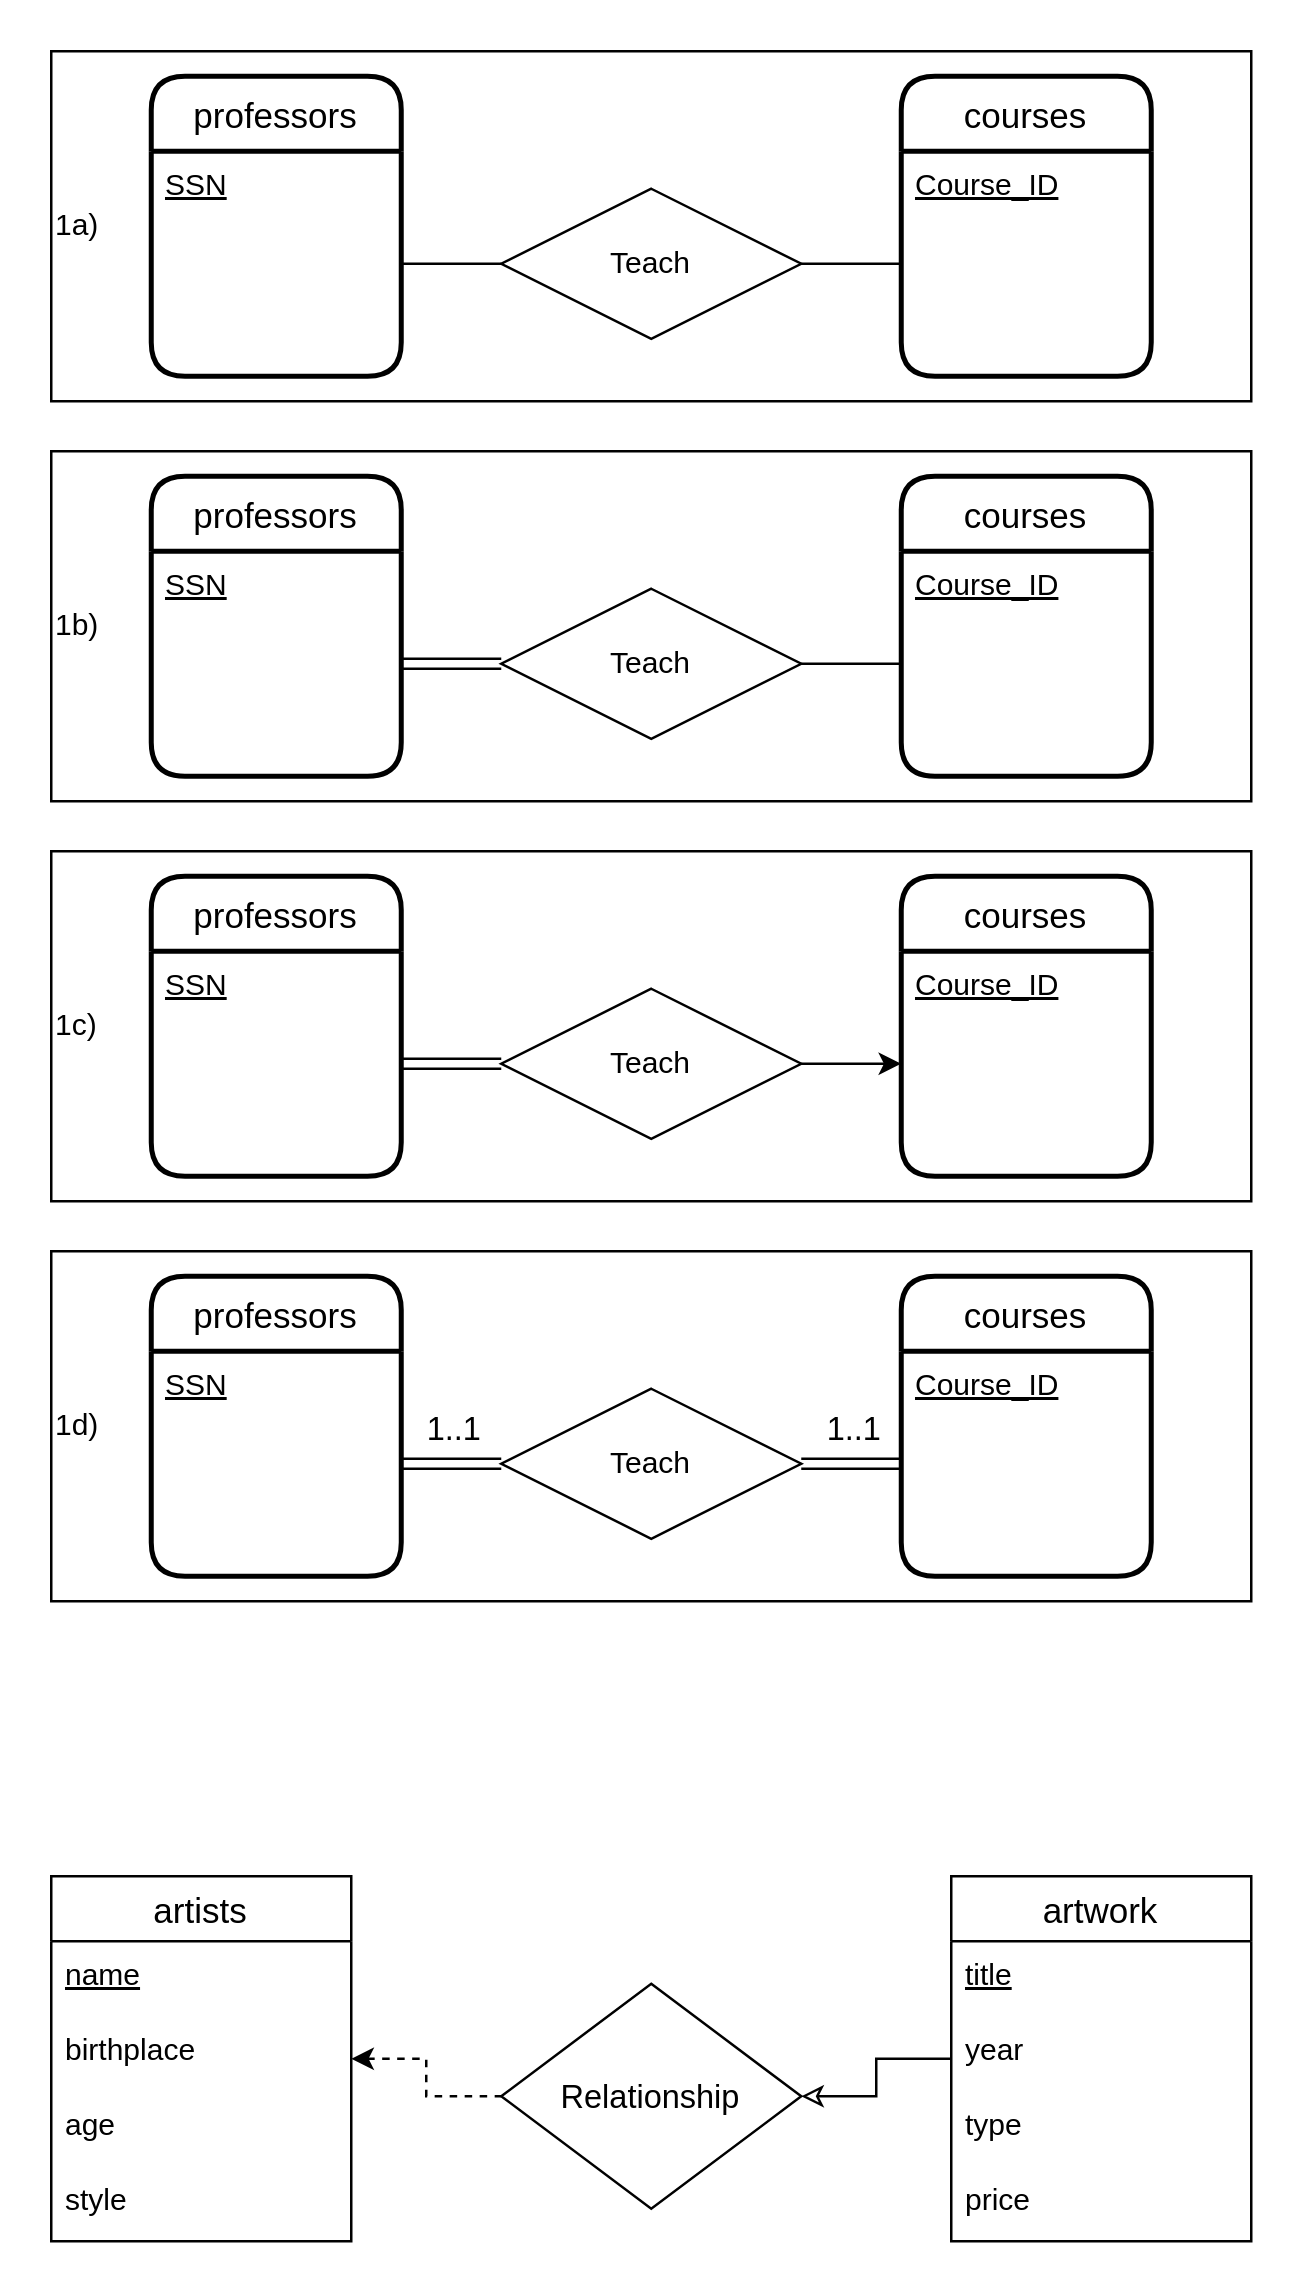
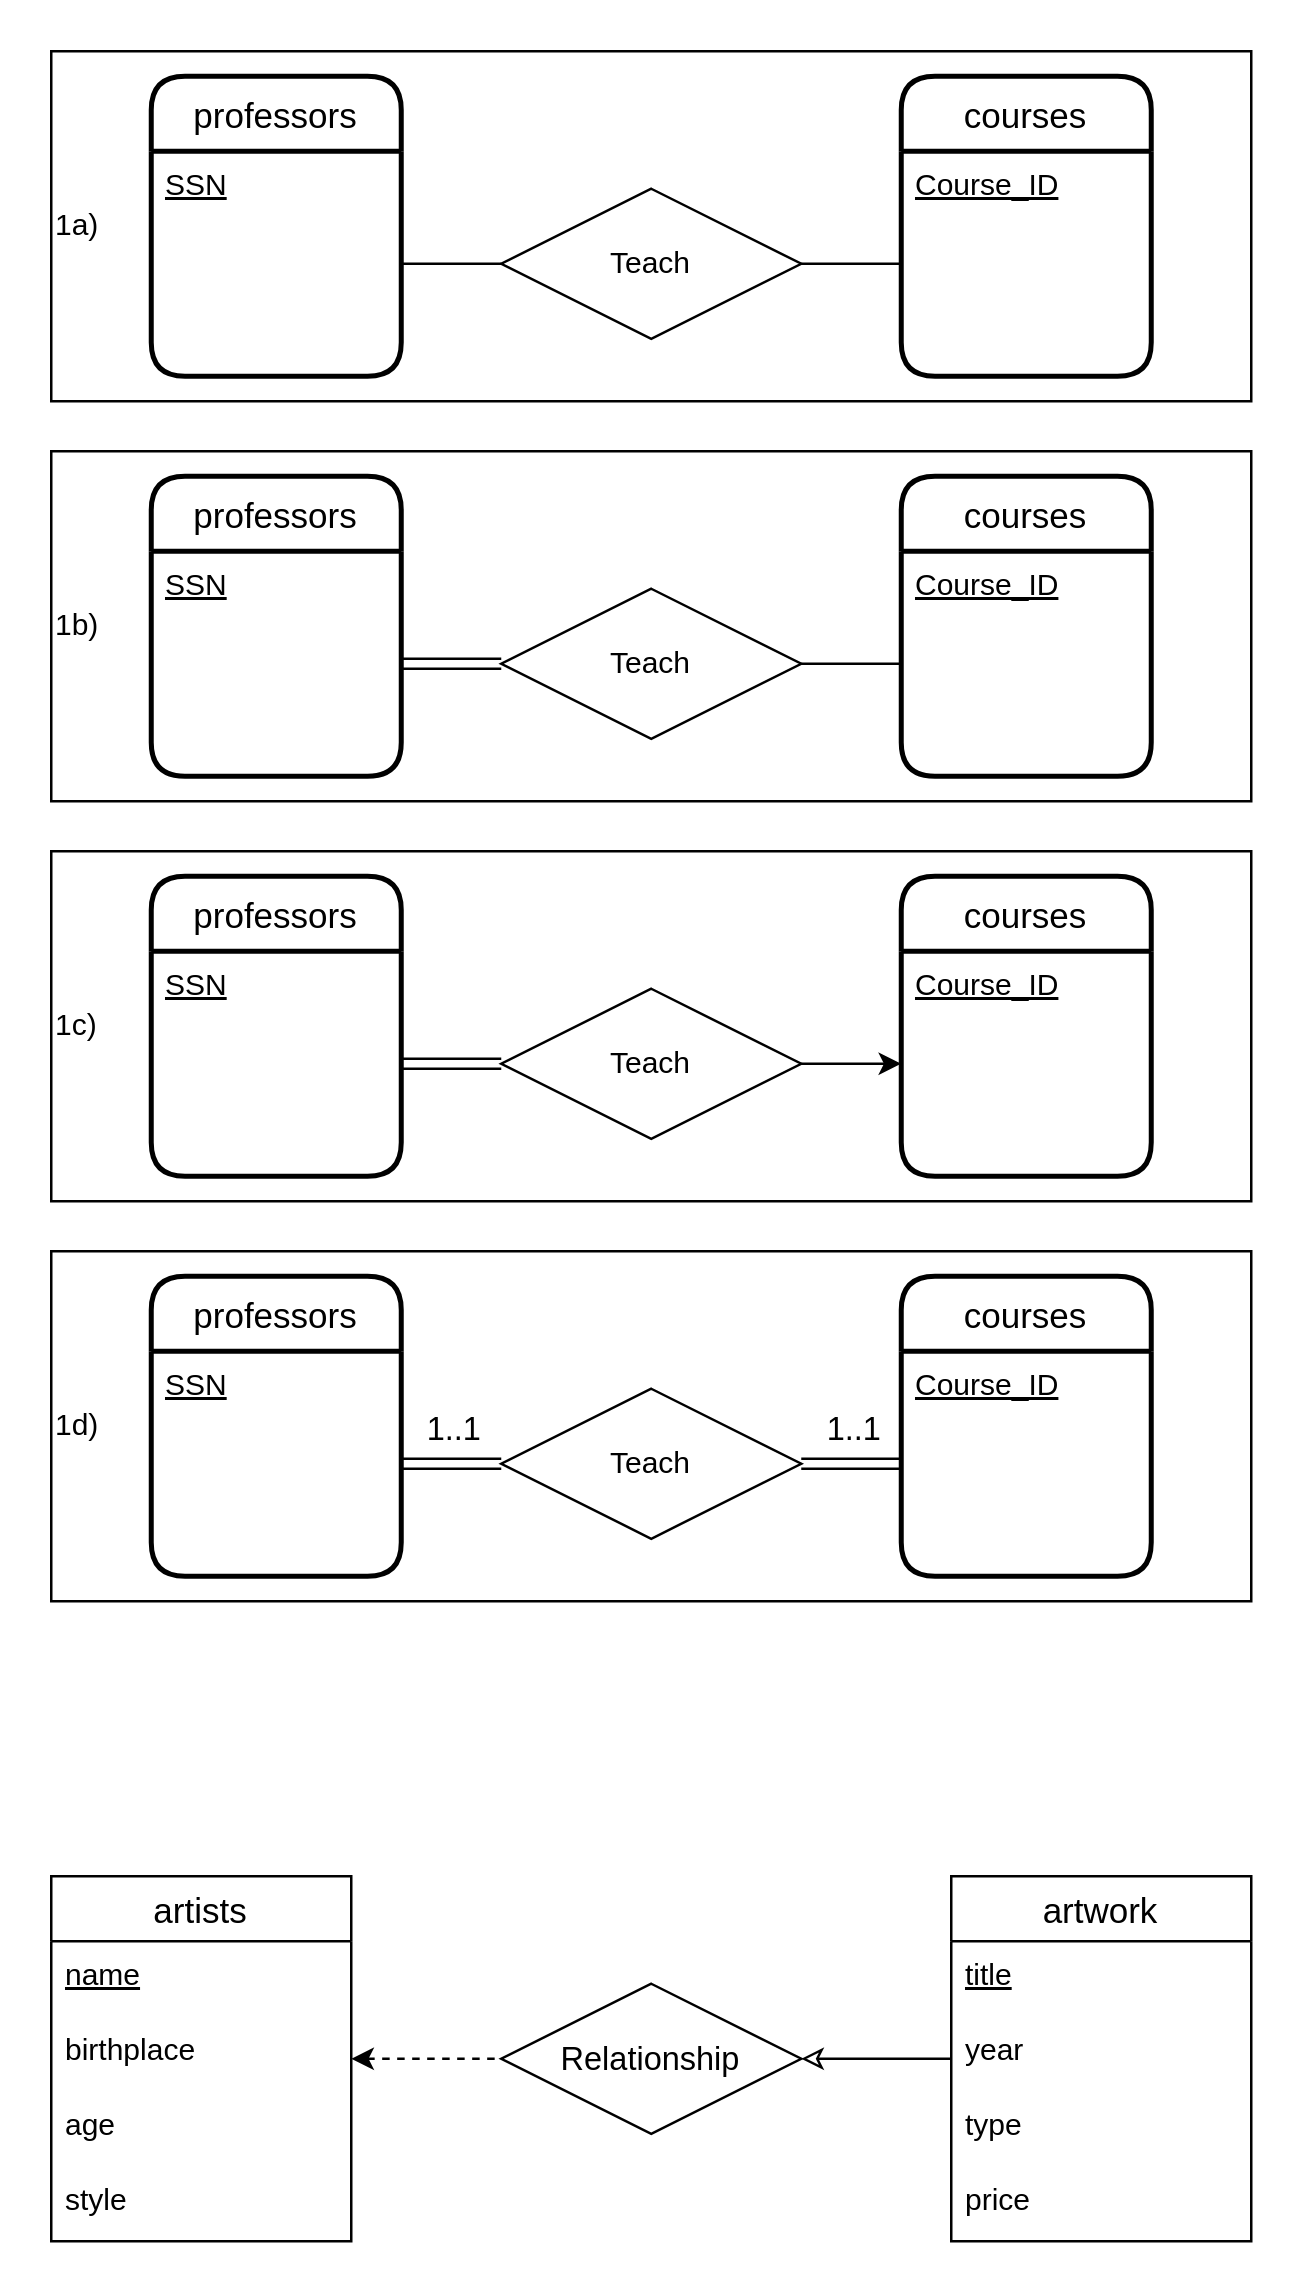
  <mxCell id="0" />
  <mxCell id="1" parent="0" />
  <mxCell id="2" value="&lt;div align=&quot;left&quot;&gt;1a)&lt;/div&gt;" style="rounded=0;whiteSpace=wrap;html=1;fillColor=none;align=left;" vertex="1" parent="1"><mxGeometry x="20" y="20" width="480" height="140" as="geometry" /></mxCell>
  <mxCell id="3" value="&lt;div align=&quot;left&quot;&gt;1b)&lt;/div&gt;" style="rounded=0;whiteSpace=wrap;html=1;fillColor=none;align=left;" vertex="1" parent="1"><mxGeometry x="20" y="180" width="480" height="140" as="geometry" /></mxCell>
  <mxCell id="4" value="professors" style="swimlane;childLayout=stackLayout;horizontal=1;startSize=30;horizontalStack=0;rounded=1;fontSize=14;fontStyle=0;strokeWidth=2;resizeParent=0;resizeLast=1;shadow=0;dashed=0;align=center;" vertex="1" parent="1"><mxGeometry x="60" y="30" width="100" height="120" as="geometry" /></mxCell>
  <mxCell id="5" value="SSN" style="align=left;strokeColor=none;fillColor=none;spacingLeft=4;fontSize=12;verticalAlign=top;resizable=0;rotatable=0;part=1;fontStyle=4" vertex="1" parent="4"><mxGeometry y="30" width="100" height="90" as="geometry" /></mxCell>
  <mxCell id="6" value="courses" style="swimlane;childLayout=stackLayout;horizontal=1;startSize=30;horizontalStack=0;rounded=1;fontSize=14;fontStyle=0;strokeWidth=2;resizeParent=0;resizeLast=1;shadow=0;dashed=0;align=center;" vertex="1" parent="1"><mxGeometry x="360" y="30" width="100" height="120" as="geometry" /></mxCell>
  <mxCell id="7" value="Course_ID" style="align=left;strokeColor=none;fillColor=none;spacingLeft=4;fontSize=12;verticalAlign=top;resizable=0;rotatable=0;part=1;fontStyle=4" vertex="1" parent="6"><mxGeometry y="30" width="100" height="90" as="geometry" /></mxCell>
  <mxCell id="8" value="Teach" style="shape=rhombus;perimeter=rhombusPerimeter;whiteSpace=wrap;html=1;align=center;" vertex="1" parent="1"><mxGeometry x="200" y="75" width="120" height="60" as="geometry" /></mxCell>
  <mxCell id="9" style="edgeStyle=orthogonalEdgeStyle;rounded=0;orthogonalLoop=1;jettySize=auto;html=1;endArrow=none;endFill=0;" edge="1" parent="1" source="5" target="8"><mxGeometry relative="1" as="geometry" /></mxCell>
  <mxCell id="10" style="edgeStyle=orthogonalEdgeStyle;rounded=0;orthogonalLoop=1;jettySize=auto;html=1;entryX=1;entryY=0.5;entryDx=0;entryDy=0;endArrow=none;endFill=0;" edge="1" parent="1" source="7" target="8"><mxGeometry relative="1" as="geometry" /></mxCell>
  <mxCell id="11" value="professors" style="swimlane;childLayout=stackLayout;horizontal=1;startSize=30;horizontalStack=0;rounded=1;fontSize=14;fontStyle=0;strokeWidth=2;resizeParent=0;resizeLast=1;shadow=0;dashed=0;align=center;" vertex="1" parent="1"><mxGeometry x="60" y="190" width="100" height="120" as="geometry" /></mxCell>
  <mxCell id="12" value="SSN" style="align=left;strokeColor=none;fillColor=none;spacingLeft=4;fontSize=12;verticalAlign=top;resizable=0;rotatable=0;part=1;fontStyle=4" vertex="1" parent="11"><mxGeometry y="30" width="100" height="90" as="geometry" /></mxCell>
  <mxCell id="13" value="courses" style="swimlane;childLayout=stackLayout;horizontal=1;startSize=30;horizontalStack=0;rounded=1;fontSize=14;fontStyle=0;strokeWidth=2;resizeParent=0;resizeLast=1;shadow=0;dashed=0;align=center;" vertex="1" parent="1"><mxGeometry x="360" y="190" width="100" height="120" as="geometry" /></mxCell>
  <mxCell id="14" value="Course_ID" style="align=left;strokeColor=none;fillColor=none;spacingLeft=4;fontSize=12;verticalAlign=top;resizable=0;rotatable=0;part=1;fontStyle=4" vertex="1" parent="13"><mxGeometry y="30" width="100" height="90" as="geometry" /></mxCell>
  <mxCell id="15" value="Teach" style="shape=rhombus;perimeter=rhombusPerimeter;whiteSpace=wrap;html=1;align=center;" vertex="1" parent="1"><mxGeometry x="200" y="235" width="120" height="60" as="geometry" /></mxCell>
  <mxCell id="16" style="edgeStyle=orthogonalEdgeStyle;rounded=0;orthogonalLoop=1;jettySize=auto;html=1;endArrow=none;endFill=0;shape=link;" edge="1" parent="1" source="12" target="15"><mxGeometry relative="1" as="geometry" /></mxCell>
  <mxCell id="17" style="edgeStyle=orthogonalEdgeStyle;rounded=0;orthogonalLoop=1;jettySize=auto;html=1;entryX=1;entryY=0.5;entryDx=0;entryDy=0;endArrow=none;endFill=0;" edge="1" parent="1" source="14" target="15"><mxGeometry relative="1" as="geometry" /></mxCell>
  <mxCell id="18" value="&lt;div align=&quot;left&quot;&gt;1c)&lt;/div&gt;" style="rounded=0;whiteSpace=wrap;html=1;fillColor=none;align=left;" vertex="1" parent="1"><mxGeometry x="20" y="340" width="480" height="140" as="geometry" /></mxCell>
  <mxCell id="19" value="professors" style="swimlane;childLayout=stackLayout;horizontal=1;startSize=30;horizontalStack=0;rounded=1;fontSize=14;fontStyle=0;strokeWidth=2;resizeParent=0;resizeLast=1;shadow=0;dashed=0;align=center;" vertex="1" parent="1"><mxGeometry x="60" y="350" width="100" height="120" as="geometry" /></mxCell>
  <mxCell id="20" value="SSN" style="align=left;strokeColor=none;fillColor=none;spacingLeft=4;fontSize=12;verticalAlign=top;resizable=0;rotatable=0;part=1;fontStyle=4" vertex="1" parent="19"><mxGeometry y="30" width="100" height="90" as="geometry" /></mxCell>
  <mxCell id="21" value="courses" style="swimlane;childLayout=stackLayout;horizontal=1;startSize=30;horizontalStack=0;rounded=1;fontSize=14;fontStyle=0;strokeWidth=2;resizeParent=0;resizeLast=1;shadow=0;dashed=0;align=center;" vertex="1" parent="1"><mxGeometry x="360" y="350" width="100" height="120" as="geometry" /></mxCell>
  <mxCell id="22" value="Course_ID" style="align=left;strokeColor=none;fillColor=none;spacingLeft=4;fontSize=12;verticalAlign=top;resizable=0;rotatable=0;part=1;fontStyle=4" vertex="1" parent="21"><mxGeometry y="30" width="100" height="90" as="geometry" /></mxCell>
  <mxCell id="23" value="Teach" style="shape=rhombus;perimeter=rhombusPerimeter;whiteSpace=wrap;html=1;align=center;" vertex="1" parent="1"><mxGeometry x="200" y="395" width="120" height="60" as="geometry" /></mxCell>
  <mxCell id="24" style="edgeStyle=orthogonalEdgeStyle;rounded=0;orthogonalLoop=1;jettySize=auto;html=1;endArrow=none;endFill=0;shape=link;" edge="1" parent="1" source="20" target="23"><mxGeometry relative="1" as="geometry" /></mxCell>
  <mxCell id="25" style="edgeStyle=orthogonalEdgeStyle;rounded=0;orthogonalLoop=1;jettySize=auto;html=1;entryX=1;entryY=0.5;entryDx=0;entryDy=0;endArrow=none;endFill=0;startArrow=classic;startFill=1;" edge="1" parent="1" source="22" target="23"><mxGeometry relative="1" as="geometry" /></mxCell>
  <mxCell id="26" value="&lt;div align=&quot;left&quot;&gt;1d)&lt;/div&gt;" style="rounded=0;whiteSpace=wrap;html=1;fillColor=none;align=left;" vertex="1" parent="1"><mxGeometry x="20" y="500" width="480" height="140" as="geometry" /></mxCell>
  <mxCell id="27" value="professors" style="swimlane;childLayout=stackLayout;horizontal=1;startSize=30;horizontalStack=0;rounded=1;fontSize=14;fontStyle=0;strokeWidth=2;resizeParent=0;resizeLast=1;shadow=0;dashed=0;align=center;" vertex="1" parent="1"><mxGeometry x="60" y="510" width="100" height="120" as="geometry" /></mxCell>
  <mxCell id="28" value="SSN" style="align=left;strokeColor=none;fillColor=none;spacingLeft=4;fontSize=12;verticalAlign=top;resizable=0;rotatable=0;part=1;fontStyle=4" vertex="1" parent="27"><mxGeometry y="30" width="100" height="90" as="geometry" /></mxCell>
  <mxCell id="29" value="courses" style="swimlane;childLayout=stackLayout;horizontal=1;startSize=30;horizontalStack=0;rounded=1;fontSize=14;fontStyle=0;strokeWidth=2;resizeParent=0;resizeLast=1;shadow=0;dashed=0;align=center;" vertex="1" parent="1"><mxGeometry x="360" y="510" width="100" height="120" as="geometry" /></mxCell>
  <mxCell id="30" value="Course_ID" style="align=left;strokeColor=none;fillColor=none;spacingLeft=4;fontSize=12;verticalAlign=top;resizable=0;rotatable=0;part=1;fontStyle=4" vertex="1" parent="29"><mxGeometry y="30" width="100" height="90" as="geometry" /></mxCell>
  <mxCell id="31" value="Teach" style="shape=rhombus;perimeter=rhombusPerimeter;whiteSpace=wrap;html=1;align=center;" vertex="1" parent="1"><mxGeometry x="200" y="555" width="120" height="60" as="geometry" /></mxCell>
  <mxCell id="32" style="edgeStyle=orthogonalEdgeStyle;rounded=0;orthogonalLoop=1;jettySize=auto;html=1;endArrow=none;endFill=0;startArrow=classic;startFill=1;shape=link;" edge="1" parent="1" source="28" target="31"><mxGeometry relative="1" as="geometry" /></mxCell>
  <mxCell id="33" value="1..1" style="edgeLabel;html=1;align=center;verticalAlign=middle;resizable=0;points=[];fontSize=13;" vertex="1" connectable="0" parent="32"><mxGeometry x="0.233" relative="1" as="geometry"><mxPoint x="-5" y="-15" as="offset" /></mxGeometry></mxCell>
  <mxCell id="34" style="edgeStyle=orthogonalEdgeStyle;rounded=0;orthogonalLoop=1;jettySize=auto;html=1;entryX=1;entryY=0.5;entryDx=0;entryDy=0;endArrow=none;endFill=0;startArrow=classic;startFill=1;shape=link;" edge="1" parent="1" source="30" target="31"><mxGeometry relative="1" as="geometry" /></mxCell>
  <mxCell id="35" value="1..1" style="edgeLabel;html=1;align=center;verticalAlign=middle;resizable=0;points=[];fontSize=13;" vertex="1" connectable="0" parent="34"><mxGeometry x="0.243" y="4" relative="1" as="geometry"><mxPoint x="5" y="-19" as="offset" /></mxGeometry></mxCell>
  <mxCell id="36" style="edgeStyle=orthogonalEdgeStyle;rounded=0;orthogonalLoop=1;jettySize=auto;html=1;entryX=0;entryY=0.5;entryDx=0;entryDy=0;fontSize=13;startArrow=classic;startFill=1;endArrow=none;endFill=0;strokeColor=default;dashed=1;" edge="1" parent="1" source="37" target="48"><mxGeometry relative="1" as="geometry" /></mxCell>
  <mxCell id="37" value="artists" style="swimlane;fontStyle=0;childLayout=stackLayout;horizontal=1;startSize=26;horizontalStack=0;resizeParent=1;resizeParentMax=0;resizeLast=0;collapsible=1;marginBottom=0;align=center;fontSize=14;fillColor=none;" vertex="1" parent="1"><mxGeometry x="20" y="750" width="120" height="146" as="geometry"><mxRectangle x="220" y="1120" width="70" height="26" as="alternateBounds" /></mxGeometry></mxCell>
  <mxCell id="38" value="name" style="text;strokeColor=none;fillColor=none;spacingLeft=4;spacingRight=4;overflow=hidden;rotatable=0;points=[[0,0.5],[1,0.5]];portConstraint=eastwest;fontSize=12;fontStyle=4" vertex="1" parent="37"><mxGeometry y="26" width="120" height="30" as="geometry" /></mxCell>
  <mxCell id="39" value="birthplace" style="text;strokeColor=none;fillColor=none;spacingLeft=4;spacingRight=4;overflow=hidden;rotatable=0;points=[[0,0.5],[1,0.5]];portConstraint=eastwest;fontSize=12;" vertex="1" parent="37"><mxGeometry y="56" width="120" height="30" as="geometry" /></mxCell>
  <mxCell id="40" value="age" style="text;strokeColor=none;fillColor=none;spacingLeft=4;spacingRight=4;overflow=hidden;rotatable=0;points=[[0,0.5],[1,0.5]];portConstraint=eastwest;fontSize=12;" vertex="1" parent="37"><mxGeometry y="86" width="120" height="30" as="geometry" /></mxCell>
  <mxCell id="41" value="style" style="text;strokeColor=none;fillColor=none;spacingLeft=4;spacingRight=4;overflow=hidden;rotatable=0;points=[[0,0.5],[1,0.5]];portConstraint=eastwest;fontSize=12;" vertex="1" parent="37"><mxGeometry y="116" width="120" height="30" as="geometry" /></mxCell>
  <mxCell id="42" style="edgeStyle=orthogonalEdgeStyle;rounded=0;orthogonalLoop=1;jettySize=auto;html=1;entryX=1;entryY=0.5;entryDx=0;entryDy=0;fontSize=13;startArrow=none;startFill=0;endArrow=classic;endFill=0;strokeColor=default;" edge="1" parent="1" source="43" target="48"><mxGeometry relative="1" as="geometry" /></mxCell>
  <mxCell id="43" value="artwork" style="swimlane;fontStyle=0;childLayout=stackLayout;horizontal=1;startSize=26;horizontalStack=0;resizeParent=1;resizeParentMax=0;resizeLast=0;collapsible=1;marginBottom=0;align=center;fontSize=14;fillColor=none;" vertex="1" parent="1"><mxGeometry x="380" y="750" width="120" height="146" as="geometry"><mxRectangle x="220" y="1120" width="70" height="26" as="alternateBounds" /></mxGeometry></mxCell>
  <mxCell id="44" value="title" style="text;strokeColor=none;fillColor=none;spacingLeft=4;spacingRight=4;overflow=hidden;rotatable=0;points=[[0,0.5],[1,0.5]];portConstraint=eastwest;fontSize=12;fontStyle=4" vertex="1" parent="43"><mxGeometry y="26" width="120" height="30" as="geometry" /></mxCell>
  <mxCell id="45" value="year" style="text;strokeColor=none;fillColor=none;spacingLeft=4;spacingRight=4;overflow=hidden;rotatable=0;points=[[0,0.5],[1,0.5]];portConstraint=eastwest;fontSize=12;" vertex="1" parent="43"><mxGeometry y="56" width="120" height="30" as="geometry" /></mxCell>
  <mxCell id="46" value="type" style="text;strokeColor=none;fillColor=none;spacingLeft=4;spacingRight=4;overflow=hidden;rotatable=0;points=[[0,0.5],[1,0.5]];portConstraint=eastwest;fontSize=12;" vertex="1" parent="43"><mxGeometry y="86" width="120" height="30" as="geometry" /></mxCell>
  <mxCell id="47" value="price" style="text;strokeColor=none;fillColor=none;spacingLeft=4;spacingRight=4;overflow=hidden;rotatable=0;points=[[0,0.5],[1,0.5]];portConstraint=eastwest;fontSize=12;" vertex="1" parent="43"><mxGeometry y="116" width="120" height="30" as="geometry" /></mxCell>
- <mxCell id="48" value="Relationship" style="shape=rhombus;perimeter=rhombusPerimeter;whiteSpace=wrap;html=1;align=center;fontSize=13;fillColor=none;" vertex="1" parent="1"><mxGeometry x="200" y="793" width="120" height="90" as="geometry" /></mxCell>
+ <mxCell id="48" value="Relationship" style="shape=rhombus;perimeter=rhombusPerimeter;whiteSpace=wrap;html=1;align=center;fontSize=13;fillColor=none;" vertex="1" parent="1"><mxGeometry x="200" y="793" width="120" height="60" as="geometry" /></mxCell>
